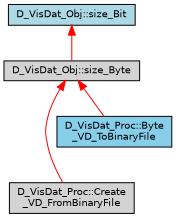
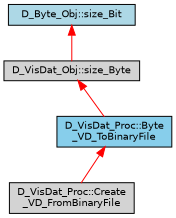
  digraph {
    rankdir=TB
    node [color=black fillcolor=lightgrey fontname=Helvetica fontsize=10 shape=record style=filled]
    edge [color=red dir=back fontname=Helvetica fontsize=10 labelfontname=Helvetica labelfontsize=10 style=solid]
-   n1 [fillcolor=lightblue height=0.2 label="D_VisDat_Obj::size_Bit" width=0.4]
+   n1 [fillcolor=lightblue height=0.2 label="D_Byte_Obj::size_Bit" width=0.4]
    n2 [height=0.2 label="D_VisDat_Obj::size_Byte" width=0.4]
    n3 [height=0.2 label="D_VisDat_Proc::Create\l_VD_FromBinaryFile" width=0.4]
    n4 [fillcolor=skyblue height=0.2 label="D_VisDat_Proc::Byte\l_VD_ToBinaryFile" width=0.4]
    n1 -> n2
-   n2 -> n3
+   n4 -> n3
    n2 -> n4
  }
